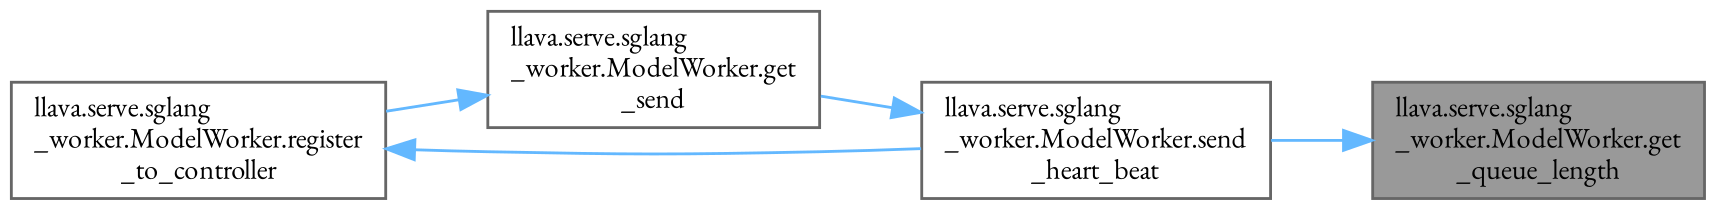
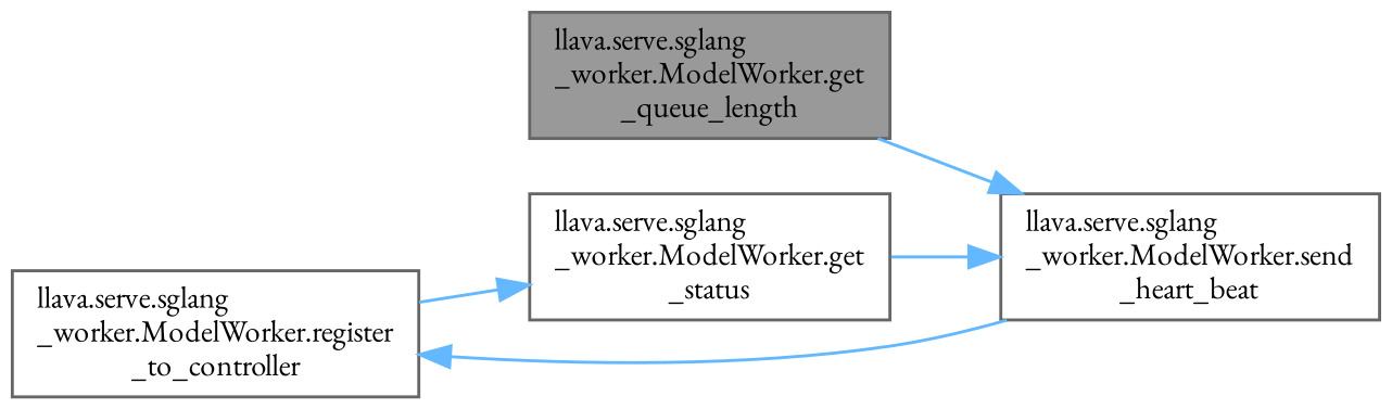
  digraph {
    fontname="EB Garamond"
    rankdir=RL
    node [color=grey40 fillcolor=white fontname="EB Garamond" fontsize=10 shape=box style=filled]
    edge [color=steelblue1 dir=back fontname="EB Garamond" fontsize=10 labelfontname=Helvetica labelfontsize=10 style=solid]
    n1 [color=gray40 fillcolor=grey60 fontcolor=black height=0.2 label="llava.serve.sglang\l_worker.ModelWorker.get\l_queue_length" width=0.4]
    n2 [height=0.2 label="llava.serve.sglang\l_worker.ModelWorker.send\l_heart_beat" width=0.4]
-   n3 [height=0.2 label="llava.serve.sglang\l_worker.ModelWorker.get\l_send" width=0.4]
+   n3 [height=0.2 label="llava.serve.sglang\l_worker.ModelWorker.get\l_status" width=0.4]
    n4 [height=0.2 label="llava.serve.sglang\l_worker.ModelWorker.register\l_to_controller" width=0.4]
-   n1 -> n2
+   n2 -> n1
    n2 -> n3
    n3 -> n4
    n4 -> n2
  }
